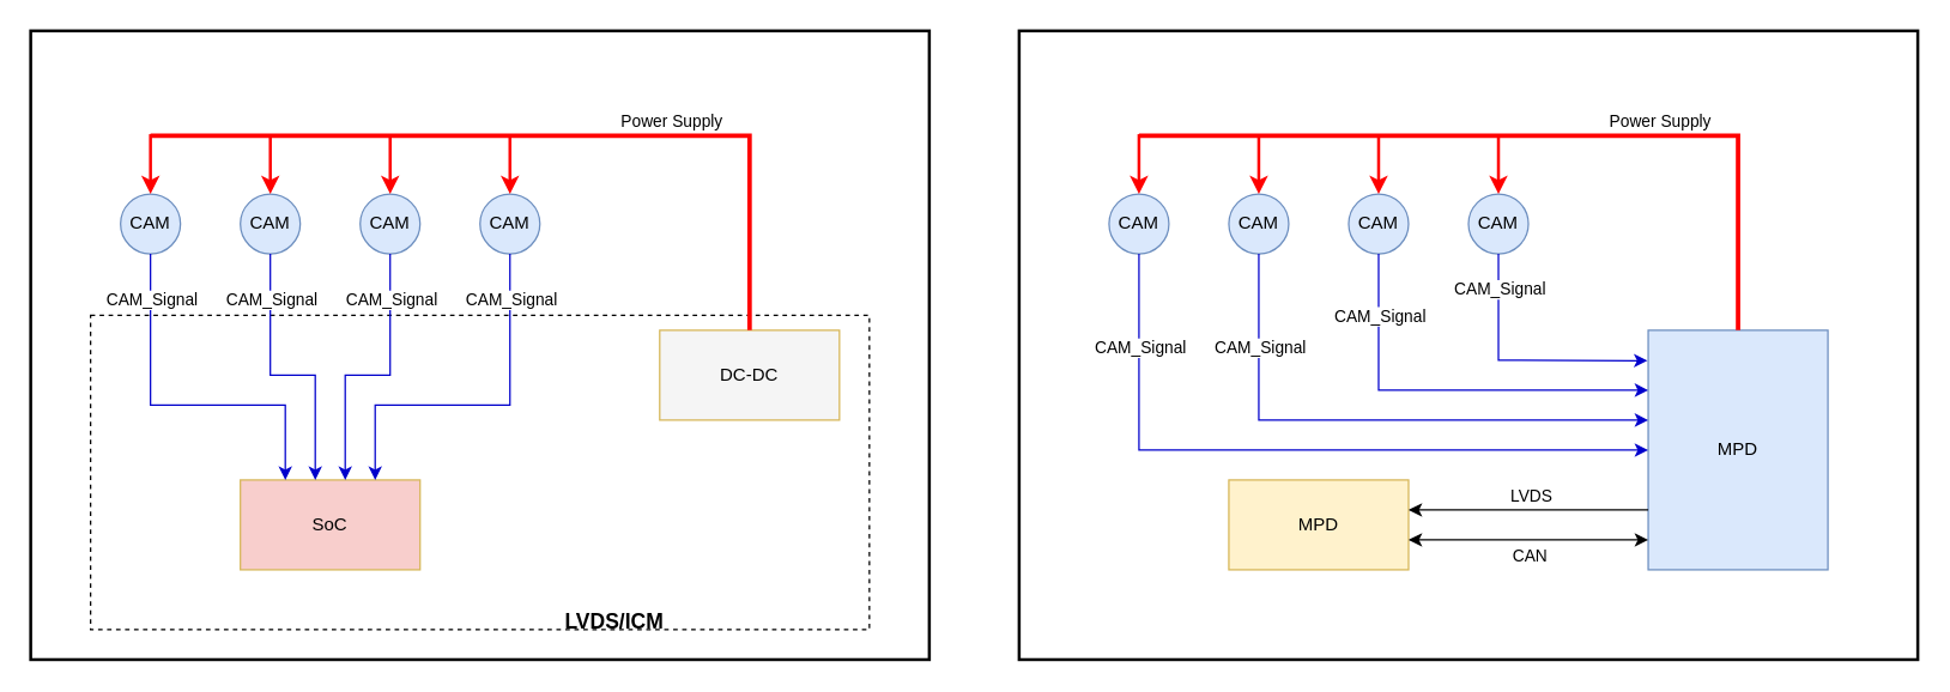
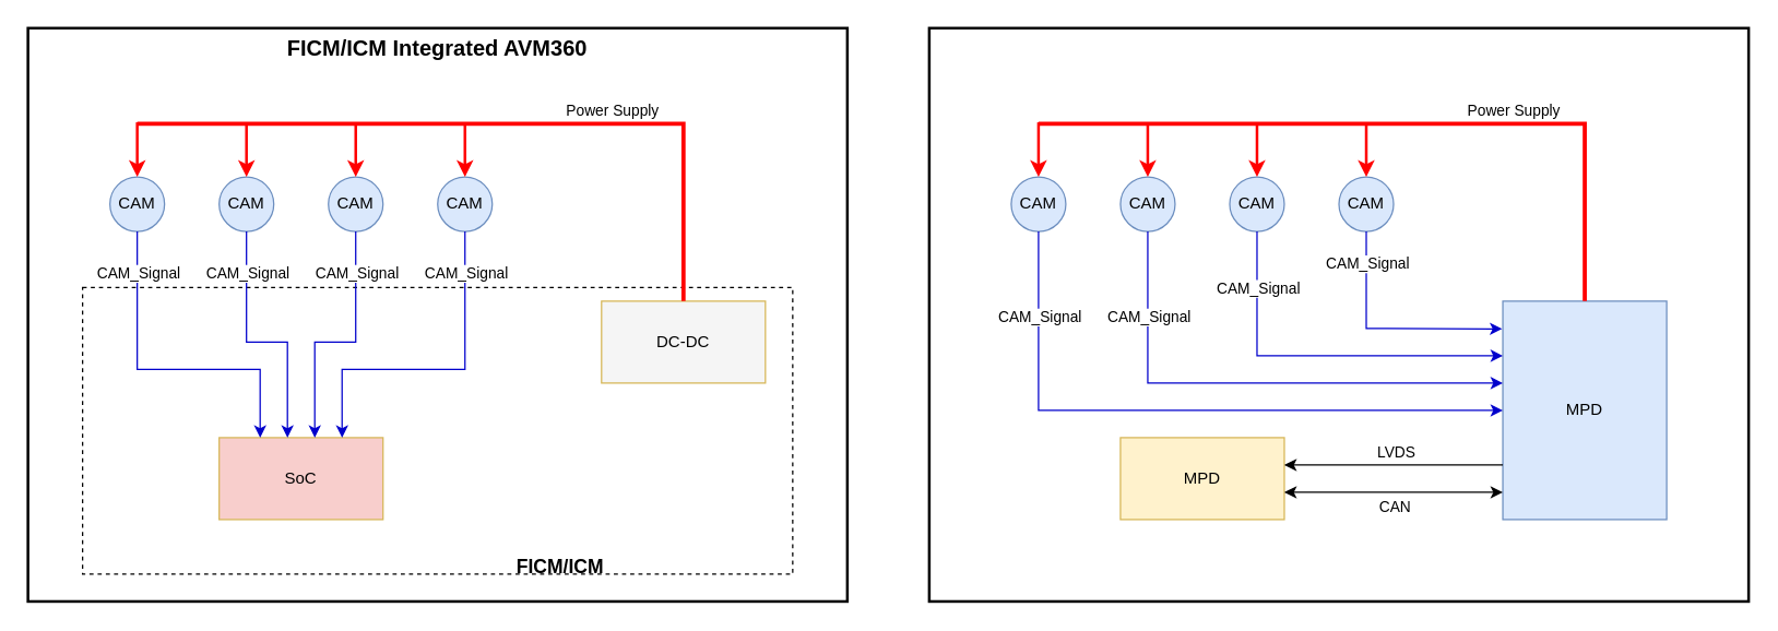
  <mxCell id="0" />
  <mxCell id="1" parent="0" />
  <mxCell id="2" value="" style="rounded=0;whiteSpace=wrap;html=1;fillColor=none;glass=0;dashed=1;" vertex="1" parent="1"><mxGeometry x="60" y="210" width="520" height="210" as="geometry" /></mxCell>
  <mxCell id="3" value="" style="rounded=0;whiteSpace=wrap;html=1;fillColor=none;glass=0;strokeWidth=2;" vertex="1" parent="1"><mxGeometry x="680" y="20" width="600" height="420" as="geometry" /></mxCell>
  <mxCell id="4" value="" style="rounded=0;whiteSpace=wrap;html=1;fillColor=none;glass=0;strokeWidth=2;" vertex="1" parent="1"><mxGeometry x="20" y="20" width="600" height="420" as="geometry" /></mxCell>
  <mxCell id="5" value="SoC" style="rounded=0;whiteSpace=wrap;html=1;fillColor=#f8cecc;strokeColor=#d6b656;" vertex="1" parent="1"><mxGeometry x="160" y="320" width="120" height="60" as="geometry" /></mxCell>
  <mxCell id="6" value="DC-DC" style="rounded=0;whiteSpace=wrap;html=1;fillColor=#f5f5f5;strokeColor=#d6b656;" vertex="1" parent="1"><mxGeometry x="440" y="220" width="120" height="60" as="geometry" /></mxCell>
  <mxCell id="7" value="CAM" style="ellipse;whiteSpace=wrap;html=1;aspect=fixed;fillColor=#dae8fc;strokeColor=#6c8ebf;" vertex="1" parent="1"><mxGeometry x="320" y="129" width="40" height="40" as="geometry" /></mxCell>
  <mxCell id="8" value="CAM" style="ellipse;whiteSpace=wrap;html=1;aspect=fixed;fillColor=#dae8fc;strokeColor=#6c8ebf;" vertex="1" parent="1"><mxGeometry x="240" y="129" width="40" height="40" as="geometry" /></mxCell>
  <mxCell id="9" value="CAM" style="ellipse;whiteSpace=wrap;html=1;aspect=fixed;fillColor=#dae8fc;strokeColor=#6c8ebf;" vertex="1" parent="1"><mxGeometry x="160" y="129" width="40" height="40" as="geometry" /></mxCell>
  <mxCell id="10" value="CAM" style="ellipse;whiteSpace=wrap;html=1;aspect=fixed;fillColor=#dae8fc;strokeColor=#6c8ebf;" vertex="1" parent="1"><mxGeometry x="80" y="129" width="40" height="40" as="geometry" /></mxCell>
  <mxCell id="11" value="" style="endArrow=none;html=1;rounded=0;entryX=0.5;entryY=0;entryDx=0;entryDy=0;strokeColor=#FF0000;strokeWidth=3;" edge="1" parent="1" target="6"><mxGeometry width="50" height="50" relative="1" as="geometry"><mxPoint x="100" y="90" as="sourcePoint" /><mxPoint x="500" y="90" as="targetPoint" /><Array as="points"><mxPoint x="500" y="90" /></Array></mxGeometry></mxCell>
  <mxCell id="12" value="Power Supply" style="edgeLabel;html=1;align=center;verticalAlign=middle;resizable=0;points=[];" vertex="1" connectable="0" parent="11"><mxGeometry x="0.321" y="4" relative="1" as="geometry"><mxPoint x="-3" y="-6" as="offset" /></mxGeometry></mxCell>
  <mxCell id="13" value="" style="endArrow=classic;html=1;rounded=0;entryX=0.5;entryY=0;entryDx=0;entryDy=0;strokeColor=#FF0000;strokeWidth=2;" edge="1" parent="1" target="10"><mxGeometry width="50" height="50" relative="1" as="geometry"><mxPoint x="100" y="89" as="sourcePoint" /><mxPoint x="340" y="209" as="targetPoint" /></mxGeometry></mxCell>
  <mxCell id="14" value="" style="endArrow=classic;html=1;rounded=0;entryX=0.5;entryY=0;entryDx=0;entryDy=0;strokeColor=#FF0000;strokeWidth=2;" edge="1" parent="1"><mxGeometry width="50" height="50" relative="1" as="geometry"><mxPoint x="180" y="89" as="sourcePoint" /><mxPoint x="180" y="129" as="targetPoint" /></mxGeometry></mxCell>
  <mxCell id="15" value="" style="endArrow=classic;html=1;rounded=0;entryX=0.5;entryY=0;entryDx=0;entryDy=0;strokeColor=#FF0000;strokeWidth=2;" edge="1" parent="1"><mxGeometry width="50" height="50" relative="1" as="geometry"><mxPoint x="260" y="89" as="sourcePoint" /><mxPoint x="260" y="129" as="targetPoint" /></mxGeometry></mxCell>
  <mxCell id="16" value="" style="endArrow=classic;html=1;rounded=0;entryX=0.5;entryY=0;entryDx=0;entryDy=0;strokeColor=#FF0000;strokeWidth=2;" edge="1" parent="1"><mxGeometry width="50" height="50" relative="1" as="geometry"><mxPoint x="340" y="89" as="sourcePoint" /><mxPoint x="340" y="129" as="targetPoint" /></mxGeometry></mxCell>
  <mxCell id="17" value="" style="endArrow=classic;html=1;rounded=0;exitX=0.5;exitY=1;exitDx=0;exitDy=0;strokeColor=#0000CC;" edge="1" parent="1" source="8"><mxGeometry width="50" height="50" relative="1" as="geometry"><mxPoint x="280" y="200" as="sourcePoint" /><mxPoint x="230" y="320" as="targetPoint" /><Array as="points"><mxPoint x="260" y="250" /><mxPoint x="230" y="250" /></Array></mxGeometry></mxCell>
  <mxCell id="18" value="CAM_Signal" style="edgeLabel;html=1;align=center;verticalAlign=middle;resizable=0;points=[];" vertex="1" connectable="0" parent="17"><mxGeometry x="-0.748" relative="1" as="geometry"><mxPoint y="7" as="offset" /></mxGeometry></mxCell>
  <mxCell id="19" value="" style="endArrow=classic;html=1;rounded=0;exitX=0.5;exitY=1;exitDx=0;exitDy=0;entryX=0.75;entryY=0;entryDx=0;entryDy=0;strokeColor=#0000CC;" edge="1" parent="1" source="7" target="5"><mxGeometry width="50" height="50" relative="1" as="geometry"><mxPoint x="305" y="200" as="sourcePoint" /><mxPoint x="265" y="350" as="targetPoint" /><Array as="points"><mxPoint x="340" y="270" /><mxPoint x="250" y="270" /></Array></mxGeometry></mxCell>
  <mxCell id="20" value="CAM_Signal" style="edgeLabel;html=1;align=center;verticalAlign=middle;resizable=0;points=[];" vertex="1" connectable="0" parent="19"><mxGeometry x="-0.794" y="-1" relative="1" as="geometry"><mxPoint x="1" y="5" as="offset" /></mxGeometry></mxCell>
  <mxCell id="21" value="" style="endArrow=classic;html=1;rounded=0;exitX=0.5;exitY=1;exitDx=0;exitDy=0;strokeColor=#0000CC;" edge="1" parent="1" source="9"><mxGeometry width="50" height="50" relative="1" as="geometry"><mxPoint x="170" y="180" as="sourcePoint" /><mxPoint x="210" y="320" as="targetPoint" /><Array as="points"><mxPoint x="180" y="250" /><mxPoint x="210" y="250" /></Array></mxGeometry></mxCell>
  <mxCell id="22" value="CAM_Signal" style="edgeLabel;html=1;align=center;verticalAlign=middle;resizable=0;points=[];" vertex="1" connectable="0" parent="21"><mxGeometry x="-0.664" relative="1" as="geometry"><mxPoint as="offset" /></mxGeometry></mxCell>
  <mxCell id="23" value="" style="endArrow=classic;html=1;rounded=0;exitX=0.5;exitY=1;exitDx=0;exitDy=0;strokeColor=#0000CC;entryX=0.25;entryY=0;entryDx=0;entryDy=0;" edge="1" parent="1" source="10" target="5"><mxGeometry width="50" height="50" relative="1" as="geometry"><mxPoint x="90" y="210" as="sourcePoint" /><mxPoint x="120" y="360" as="targetPoint" /><Array as="points"><mxPoint x="100" y="270" /><mxPoint x="190" y="270" /></Array></mxGeometry></mxCell>
  <mxCell id="24" value="CAM_Signal" style="edgeLabel;html=1;align=center;verticalAlign=middle;resizable=0;points=[];" vertex="1" connectable="0" parent="23"><mxGeometry x="-0.718" y="1" relative="1" as="geometry"><mxPoint x="-1" y="-4" as="offset" /></mxGeometry></mxCell>
- <mxCell id="26" value="LVDS/ICM" style="text;strokeColor=none;align=center;fillColor=none;html=1;verticalAlign=middle;whiteSpace=wrap;rounded=0;strokeWidth=1;fontSize=14;fontStyle=1" vertex="1" parent="1"><mxGeometry x="150" y="400" width="520" height="30" as="geometry" /></mxCell>
+ <mxCell id="25" value="FICM/ICM Integrated AVM360" style="text;strokeColor=none;align=center;fillColor=none;html=1;verticalAlign=middle;whiteSpace=wrap;rounded=0;fontSize=16;fontStyle=1" vertex="1" parent="1"><mxGeometry x="20" y="20" width="600" height="30" as="geometry" /></mxCell>
+ <mxCell id="26" value="FICM/ICM" style="text;strokeColor=none;align=center;fillColor=none;html=1;verticalAlign=middle;whiteSpace=wrap;rounded=0;strokeWidth=1;fontSize=14;fontStyle=1" vertex="1" parent="1"><mxGeometry x="150" y="400" width="520" height="30" as="geometry" /></mxCell>
  <mxCell id="27" value="MPD" style="rounded=0;whiteSpace=wrap;html=1;fillColor=#fff2cc;strokeColor=#d6b656;" vertex="1" parent="1"><mxGeometry x="820" y="320" width="120" height="60" as="geometry" /></mxCell>
  <mxCell id="28" value="MPD" style="rounded=0;whiteSpace=wrap;html=1;fillColor=#dae8fc;strokeColor=#6c8ebf;" vertex="1" parent="1"><mxGeometry x="1100" y="220" width="120" height="160" as="geometry" /></mxCell>
  <mxCell id="29" value="CAM" style="ellipse;whiteSpace=wrap;html=1;aspect=fixed;fillColor=#dae8fc;strokeColor=#6c8ebf;" vertex="1" parent="1"><mxGeometry x="980" y="129" width="40" height="40" as="geometry" /></mxCell>
  <mxCell id="30" value="CAM" style="ellipse;whiteSpace=wrap;html=1;aspect=fixed;fillColor=#dae8fc;strokeColor=#6c8ebf;" vertex="1" parent="1"><mxGeometry x="900" y="129" width="40" height="40" as="geometry" /></mxCell>
  <mxCell id="31" value="CAM" style="ellipse;whiteSpace=wrap;html=1;aspect=fixed;fillColor=#dae8fc;strokeColor=#6c8ebf;" vertex="1" parent="1"><mxGeometry x="820" y="129" width="40" height="40" as="geometry" /></mxCell>
  <mxCell id="32" value="CAM" style="ellipse;whiteSpace=wrap;html=1;aspect=fixed;fillColor=#dae8fc;strokeColor=#6c8ebf;" vertex="1" parent="1"><mxGeometry x="740" y="129" width="40" height="40" as="geometry" /></mxCell>
  <mxCell id="33" value="" style="endArrow=none;html=1;rounded=0;entryX=0.5;entryY=0;entryDx=0;entryDy=0;strokeColor=#FF0000;strokeWidth=3;" edge="1" parent="1" target="28"><mxGeometry width="50" height="50" relative="1" as="geometry"><mxPoint x="760" y="90" as="sourcePoint" /><mxPoint x="1160" y="90" as="targetPoint" /><Array as="points"><mxPoint x="1160" y="90" /></Array></mxGeometry></mxCell>
  <mxCell id="34" value="Power Supply" style="edgeLabel;html=1;align=center;verticalAlign=middle;resizable=0;points=[];" vertex="1" connectable="0" parent="33"><mxGeometry x="0.321" y="4" relative="1" as="geometry"><mxPoint x="-3" y="-6" as="offset" /></mxGeometry></mxCell>
  <mxCell id="35" value="" style="endArrow=classic;html=1;rounded=0;entryX=0.5;entryY=0;entryDx=0;entryDy=0;strokeColor=#FF0000;strokeWidth=2;" edge="1" parent="1" target="32"><mxGeometry width="50" height="50" relative="1" as="geometry"><mxPoint x="760" y="89" as="sourcePoint" /><mxPoint x="1000" y="209" as="targetPoint" /></mxGeometry></mxCell>
  <mxCell id="36" value="" style="endArrow=classic;html=1;rounded=0;entryX=0.5;entryY=0;entryDx=0;entryDy=0;strokeColor=#FF0000;strokeWidth=2;" edge="1" parent="1"><mxGeometry width="50" height="50" relative="1" as="geometry"><mxPoint x="840" y="89" as="sourcePoint" /><mxPoint x="840" y="129" as="targetPoint" /></mxGeometry></mxCell>
  <mxCell id="37" value="" style="endArrow=classic;html=1;rounded=0;entryX=0.5;entryY=0;entryDx=0;entryDy=0;strokeColor=#FF0000;strokeWidth=2;" edge="1" parent="1"><mxGeometry width="50" height="50" relative="1" as="geometry"><mxPoint x="920" y="89" as="sourcePoint" /><mxPoint x="920" y="129" as="targetPoint" /></mxGeometry></mxCell>
  <mxCell id="38" value="" style="endArrow=classic;html=1;rounded=0;entryX=0.5;entryY=0;entryDx=0;entryDy=0;strokeColor=#FF0000;strokeWidth=2;" edge="1" parent="1"><mxGeometry width="50" height="50" relative="1" as="geometry"><mxPoint x="1000" y="89" as="sourcePoint" /><mxPoint x="1000" y="129" as="targetPoint" /></mxGeometry></mxCell>
  <mxCell id="39" value="" style="endArrow=classic;startArrow=classic;html=1;rounded=0;exitX=1;exitY=0.5;exitDx=0;exitDy=0;entryX=0;entryY=0.5;entryDx=0;entryDy=0;" edge="1" parent="1"><mxGeometry width="50" height="50" relative="1" as="geometry"><mxPoint x="940" y="360" as="sourcePoint" /><mxPoint x="1100" y="360" as="targetPoint" /></mxGeometry></mxCell>
  <mxCell id="40" value="CAN" style="edgeLabel;html=1;align=center;verticalAlign=middle;resizable=0;points=[];" vertex="1" connectable="0" parent="39"><mxGeometry x="0.275" y="1" relative="1" as="geometry"><mxPoint x="-22" y="11" as="offset" /></mxGeometry></mxCell>
  <mxCell id="41" value="" style="endArrow=classic;html=1;rounded=0;exitX=0.5;exitY=1;exitDx=0;exitDy=0;strokeColor=#0000CC;entryX=0;entryY=0.25;entryDx=0;entryDy=0;" edge="1" parent="1" source="30" target="28"><mxGeometry width="50" height="50" relative="1" as="geometry"><mxPoint x="940" y="200" as="sourcePoint" /><mxPoint x="890" y="320" as="targetPoint" /><Array as="points"><mxPoint x="920" y="260" /></Array></mxGeometry></mxCell>
  <mxCell id="42" value="CAM_Signal" style="edgeLabel;html=1;align=center;verticalAlign=middle;resizable=0;points=[];" vertex="1" connectable="0" parent="41"><mxGeometry x="-0.748" relative="1" as="geometry"><mxPoint y="7" as="offset" /></mxGeometry></mxCell>
  <mxCell id="43" value="" style="endArrow=classic;html=1;rounded=0;exitX=0.5;exitY=1;exitDx=0;exitDy=0;entryX=-0.004;entryY=0.127;entryDx=0;entryDy=0;strokeColor=#0000CC;entryPerimeter=0;" edge="1" parent="1" source="29" target="28"><mxGeometry width="50" height="50" relative="1" as="geometry"><mxPoint x="965" y="200" as="sourcePoint" /><mxPoint x="925" y="350" as="targetPoint" /><Array as="points"><mxPoint x="1000" y="240" /></Array></mxGeometry></mxCell>
  <mxCell id="44" value="CAM_Signal" style="edgeLabel;html=1;align=center;verticalAlign=middle;resizable=0;points=[];" vertex="1" connectable="0" parent="43"><mxGeometry x="-0.794" y="-1" relative="1" as="geometry"><mxPoint x="1" y="5" as="offset" /></mxGeometry></mxCell>
  <mxCell id="45" value="" style="endArrow=classic;html=1;rounded=0;exitX=0.5;exitY=1;exitDx=0;exitDy=0;strokeColor=#0000CC;" edge="1" parent="1" source="31"><mxGeometry width="50" height="50" relative="1" as="geometry"><mxPoint x="830" y="180" as="sourcePoint" /><mxPoint x="1100" y="280" as="targetPoint" /><Array as="points"><mxPoint x="840" y="280" /></Array></mxGeometry></mxCell>
  <mxCell id="46" value="CAM_Signal" style="edgeLabel;html=1;align=center;verticalAlign=middle;resizable=0;points=[];" vertex="1" connectable="0" parent="45"><mxGeometry x="-0.664" relative="1" as="geometry"><mxPoint as="offset" /></mxGeometry></mxCell>
  <mxCell id="47" value="" style="endArrow=classic;html=1;rounded=0;exitX=0.5;exitY=1;exitDx=0;exitDy=0;strokeColor=#0000CC;entryX=0;entryY=0.5;entryDx=0;entryDy=0;" edge="1" parent="1" source="32" target="28"><mxGeometry width="50" height="50" relative="1" as="geometry"><mxPoint x="750" y="210" as="sourcePoint" /><mxPoint x="780" y="360" as="targetPoint" /><Array as="points"><mxPoint x="760" y="300" /><mxPoint x="850" y="300" /></Array></mxGeometry></mxCell>
  <mxCell id="48" value="CAM_Signal" style="edgeLabel;html=1;align=center;verticalAlign=middle;resizable=0;points=[];" vertex="1" connectable="0" parent="47"><mxGeometry x="-0.718" y="1" relative="1" as="geometry"><mxPoint x="-1" y="-4" as="offset" /></mxGeometry></mxCell>
  <mxCell id="49" value="" style="endArrow=classic;html=1;rounded=0;exitX=0;exitY=0.75;exitDx=0;exitDy=0;" edge="1" parent="1" source="28"><mxGeometry width="50" height="50" relative="1" as="geometry"><mxPoint x="990" y="220" as="sourcePoint" /><mxPoint x="940" y="340" as="targetPoint" /></mxGeometry></mxCell>
  <mxCell id="50" value="LVDS" style="edgeLabel;html=1;align=center;verticalAlign=middle;resizable=0;points=[];" vertex="1" connectable="0" parent="49"><mxGeometry x="-0.119" y="-2" relative="1" as="geometry"><mxPoint x="-9" y="-8" as="offset" /></mxGeometry></mxCell>
